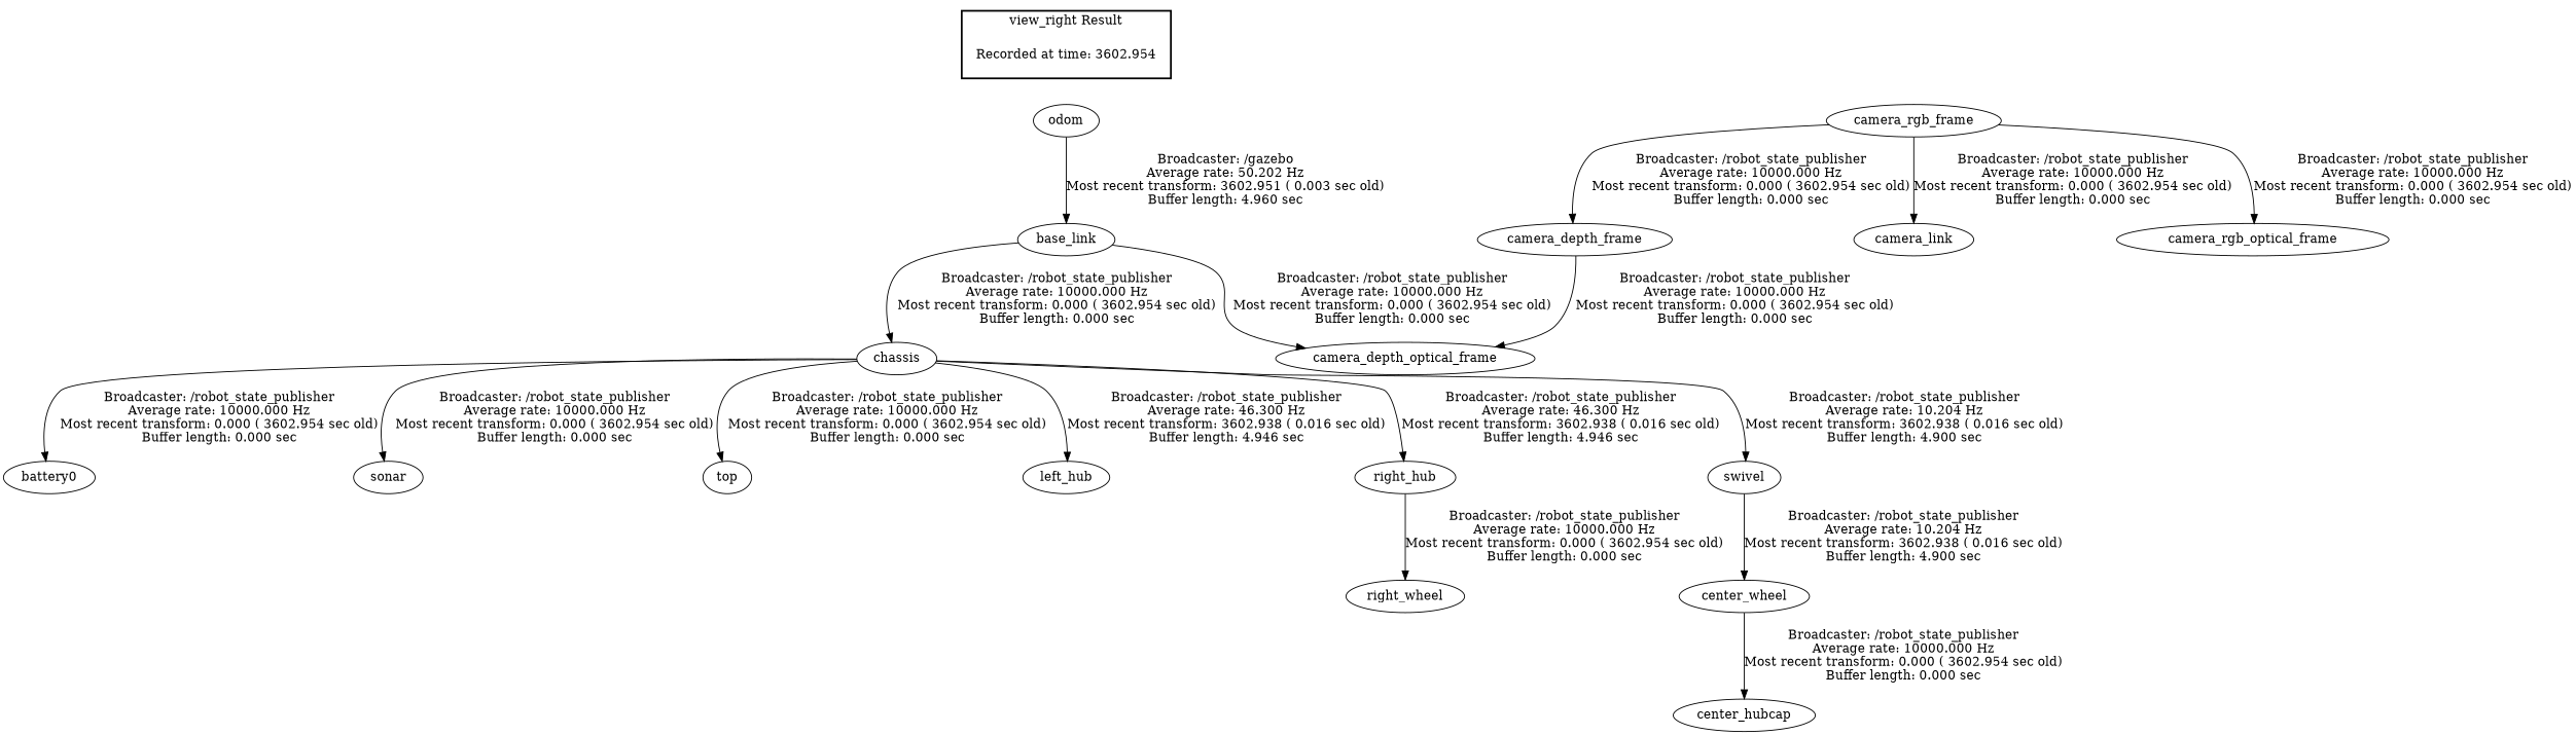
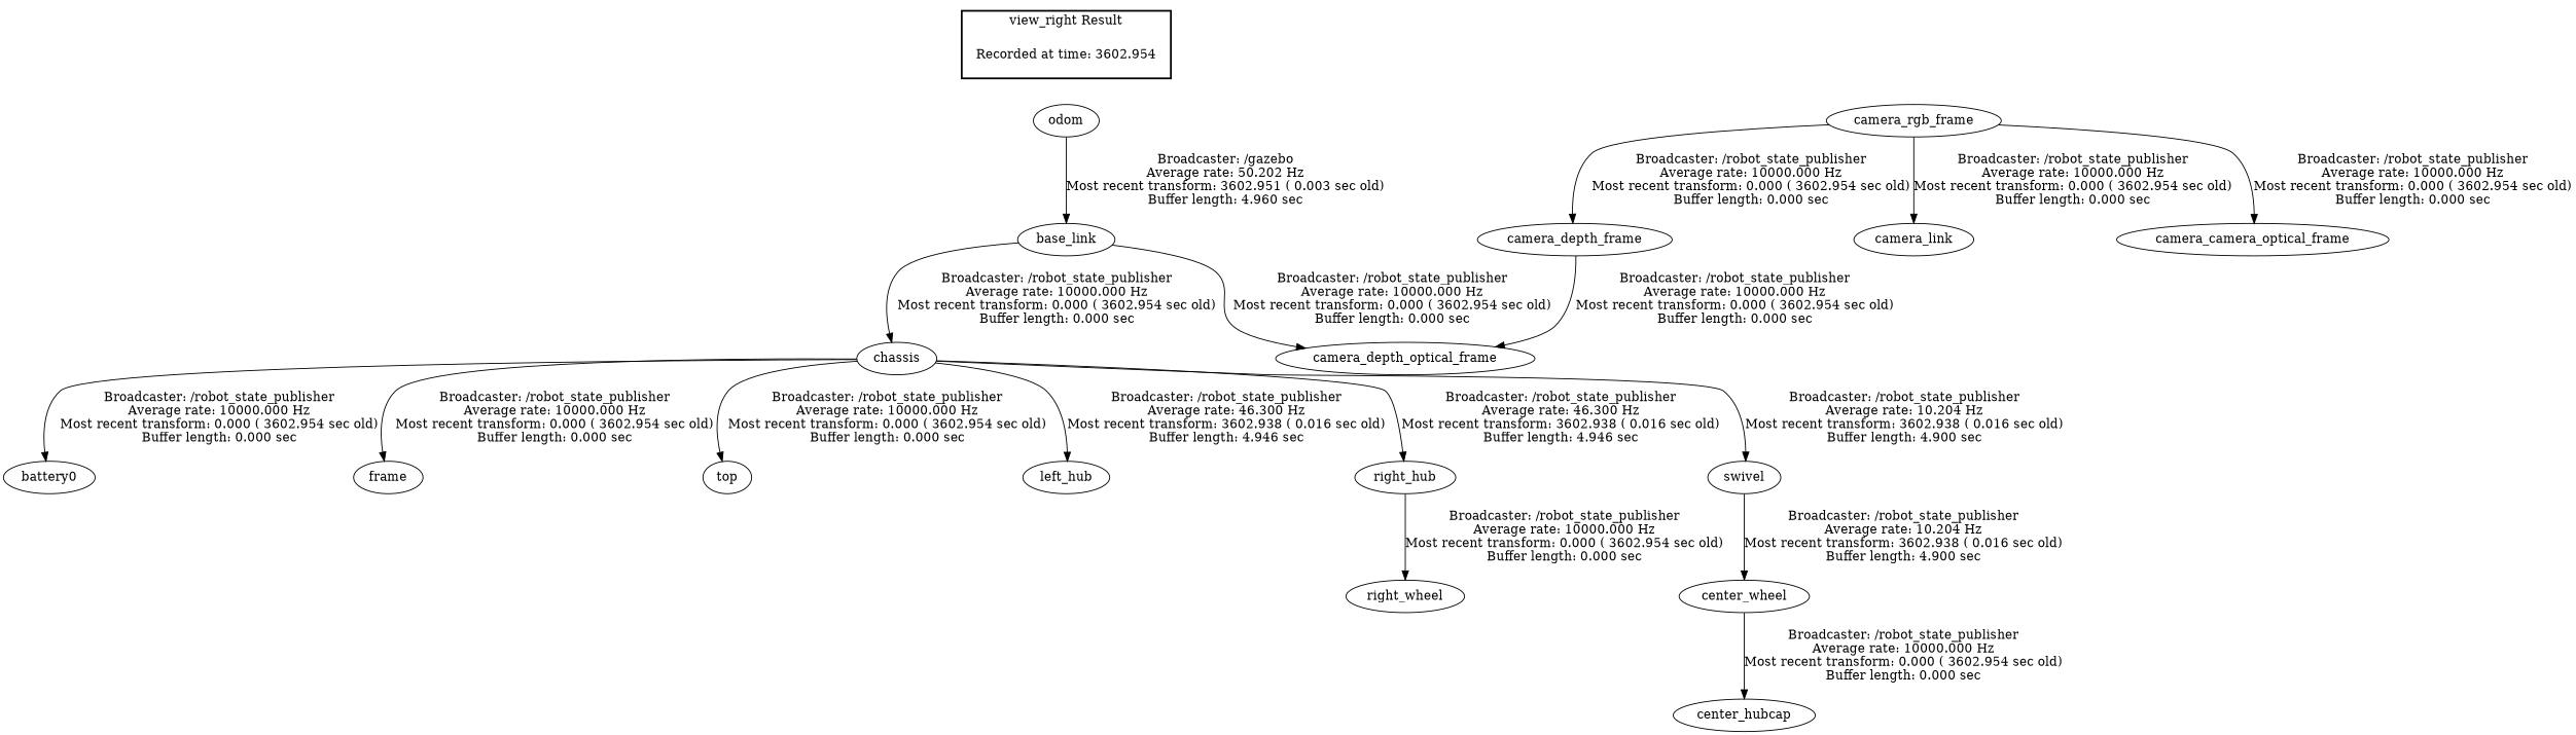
  digraph {
    "Recorded at time: 3602.954" [shape=plaintext]
    odom
    base_link
    chassis
    camera_depth_optical_frame
    battery0
-   sonar
+   sonar [label=frame]
    top
    left_hub
    right_hub
    swivel
    camera_rgb_frame
    camera_depth_frame
    camera_link
-   camera_rgb_optical_frame
+   camera_rgb_optical_frame [label=camera_camera_optical_frame]
    right_wheel
    center_wheel
    center_hubcap
    subgraph cluster_1 {
      color=black
      label="view_right Result"
      style=bold
      "Recorded at time: 3602.954"
    }
    "Recorded at time: 3602.954" -> odom [style=invis]
    odom -> base_link [label="Broadcaster: /gazebo\nAverage rate: 50.202 Hz\nMost recent transform: 3602.951 ( 0.003 sec old)\nBuffer length: 4.960 sec\n"]
    base_link -> chassis [label="Broadcaster: /robot_state_publisher\nAverage rate: 10000.000 Hz\nMost recent transform: 0.000 ( 3602.954 sec old)\nBuffer length: 0.000 sec\n"]
    base_link -> camera_depth_optical_frame [label="Broadcaster: /robot_state_publisher\nAverage rate: 10000.000 Hz\nMost recent transform: 0.000 ( 3602.954 sec old)\nBuffer length: 0.000 sec\n"]
    chassis -> battery0 [label="Broadcaster: /robot_state_publisher\nAverage rate: 10000.000 Hz\nMost recent transform: 0.000 ( 3602.954 sec old)\nBuffer length: 0.000 sec\n"]
    chassis -> sonar [label="Broadcaster: /robot_state_publisher\nAverage rate: 10000.000 Hz\nMost recent transform: 0.000 ( 3602.954 sec old)\nBuffer length: 0.000 sec\n"]
    chassis -> top [label="Broadcaster: /robot_state_publisher\nAverage rate: 10000.000 Hz\nMost recent transform: 0.000 ( 3602.954 sec old)\nBuffer length: 0.000 sec\n"]
    chassis -> left_hub [label="Broadcaster: /robot_state_publisher\nAverage rate: 46.300 Hz\nMost recent transform: 3602.938 ( 0.016 sec old)\nBuffer length: 4.946 sec\n"]
    chassis -> right_hub [label="Broadcaster: /robot_state_publisher\nAverage rate: 46.300 Hz\nMost recent transform: 3602.938 ( 0.016 sec old)\nBuffer length: 4.946 sec\n"]
    chassis -> swivel [label="Broadcaster: /robot_state_publisher\nAverage rate: 10.204 Hz\nMost recent transform: 3602.938 ( 0.016 sec old)\nBuffer length: 4.900 sec\n"]
    right_hub -> right_wheel [label="Broadcaster: /robot_state_publisher\nAverage rate: 10000.000 Hz\nMost recent transform: 0.000 ( 3602.954 sec old)\nBuffer length: 0.000 sec\n"]
    swivel -> center_wheel [label="Broadcaster: /robot_state_publisher\nAverage rate: 10.204 Hz\nMost recent transform: 3602.938 ( 0.016 sec old)\nBuffer length: 4.900 sec\n"]
    camera_rgb_frame -> camera_depth_frame [label="Broadcaster: /robot_state_publisher\nAverage rate: 10000.000 Hz\nMost recent transform: 0.000 ( 3602.954 sec old)\nBuffer length: 0.000 sec\n"]
    camera_rgb_frame -> camera_link [label="Broadcaster: /robot_state_publisher\nAverage rate: 10000.000 Hz\nMost recent transform: 0.000 ( 3602.954 sec old)\nBuffer length: 0.000 sec\n"]
    camera_rgb_frame -> camera_rgb_optical_frame [label="Broadcaster: /robot_state_publisher\nAverage rate: 10000.000 Hz\nMost recent transform: 0.000 ( 3602.954 sec old)\nBuffer length: 0.000 sec\n"]
    camera_depth_frame -> camera_depth_optical_frame [label="Broadcaster: /robot_state_publisher\nAverage rate: 10000.000 Hz\nMost recent transform: 0.000 ( 3602.954 sec old)\nBuffer length: 0.000 sec\n"]
    center_wheel -> center_hubcap [label="Broadcaster: /robot_state_publisher\nAverage rate: 10000.000 Hz\nMost recent transform: 0.000 ( 3602.954 sec old)\nBuffer length: 0.000 sec\n"]
  }
